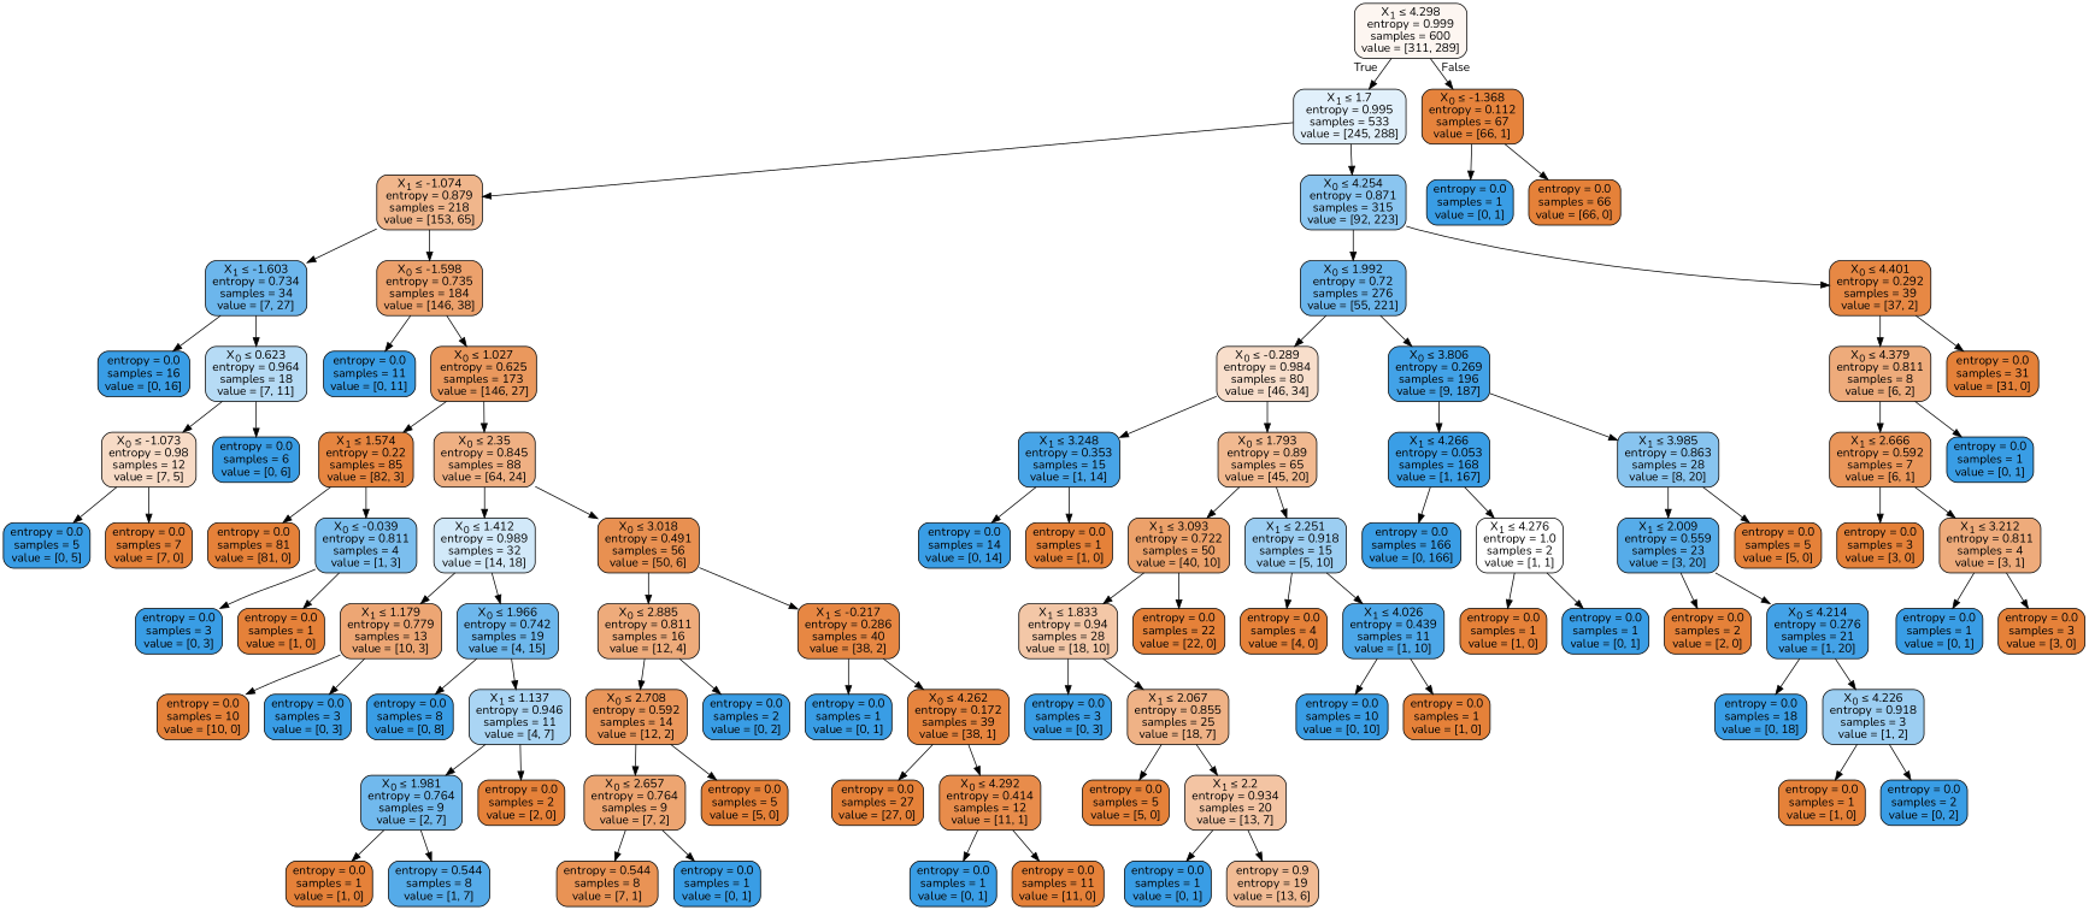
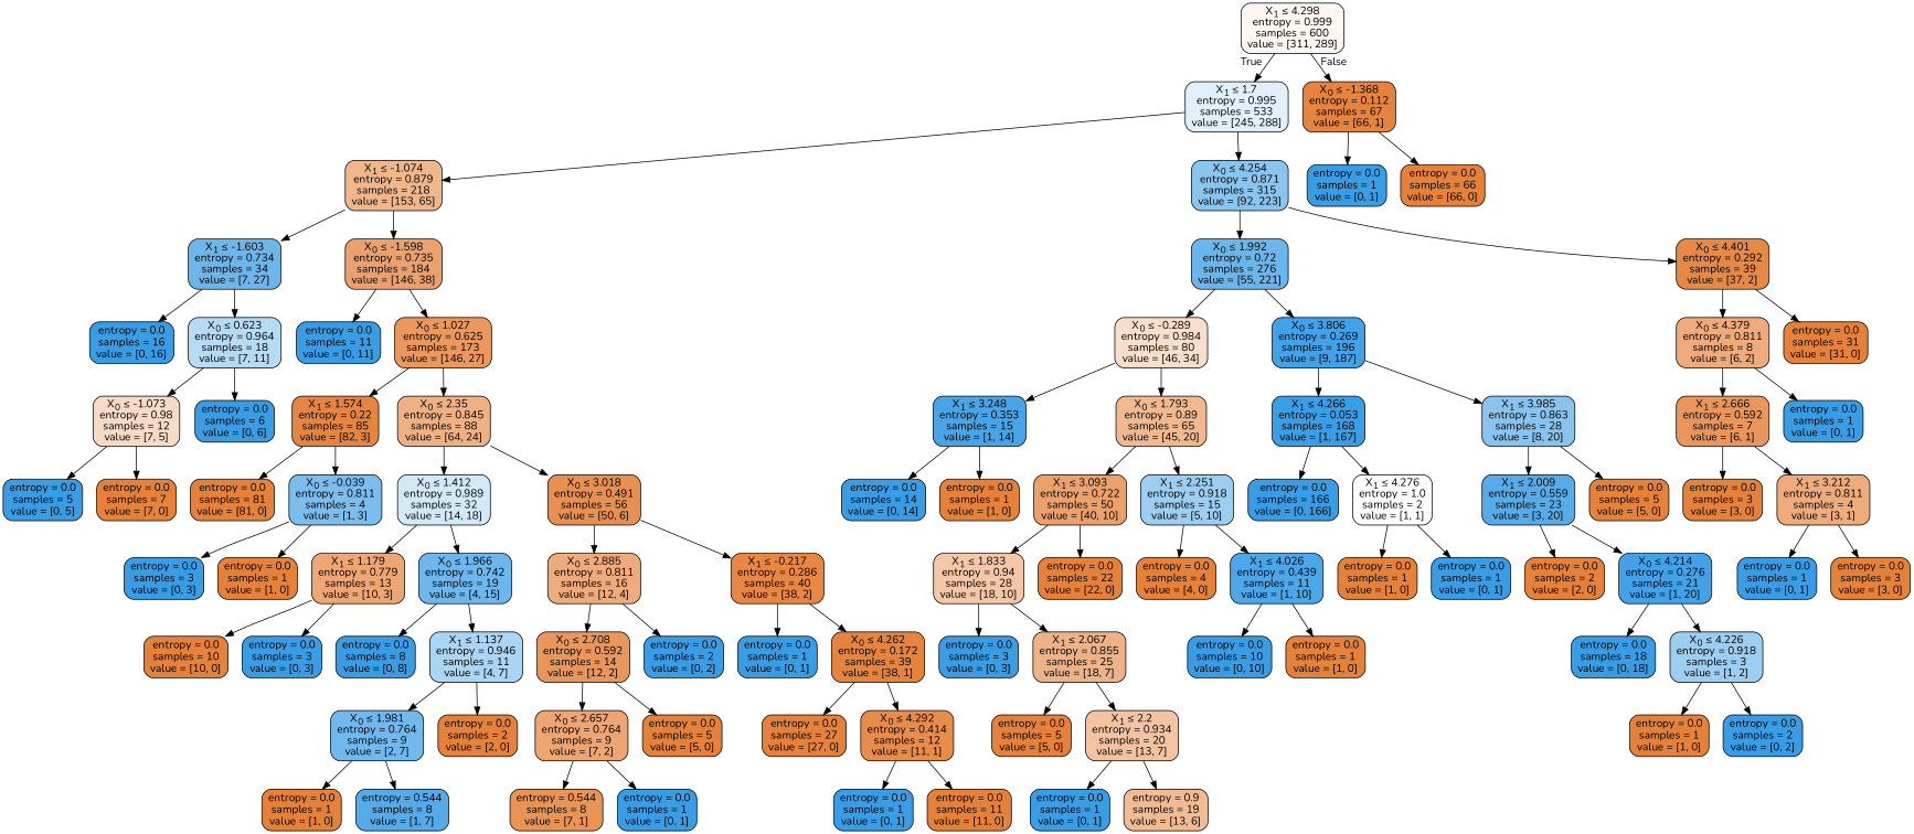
  digraph {
    fontname=Nunito
    node [color=black fillcolor="#399de5ff" fontname=Nunito shape=box style="filled, rounded"]
    edge [fontname=Nunito]
    n1 [fillcolor="#e5813912" label=<X<SUB>1</SUB> &le; 4.298<br/>entropy = 0.999<br/>samples = 600<br/>value = [311, 289]>]
    n2 [fillcolor="#399de526" label=<X<SUB>1</SUB> &le; 1.7<br/>entropy = 0.995<br/>samples = 533<br/>value = [245, 288]>]
    n3 [fillcolor="#e58139fb" label=<X<SUB>0</SUB> &le; -1.368<br/>entropy = 0.112<br/>samples = 67<br/>value = [66, 1]>]
    n4 [fillcolor="#e5813993" label=<X<SUB>1</SUB> &le; -1.074<br/>entropy = 0.879<br/>samples = 218<br/>value = [153, 65]>]
    n5 [fillcolor="#399de596" label=<X<SUB>0</SUB> &le; 4.254<br/>entropy = 0.871<br/>samples = 315<br/>value = [92, 223]>]
    n6 [fillcolor="#399de5bd" label=<X<SUB>1</SUB> &le; -1.603<br/>entropy = 0.734<br/>samples = 34<br/>value = [7, 27]>]
    n7 [fillcolor="#e58139bd" label=<X<SUB>0</SUB> &le; -1.598<br/>entropy = 0.735<br/>samples = 184<br/>value = [146, 38]>]
    n8 [label=<entropy = 0.0<br/>samples = 16<br/>value = [0, 16]>]
    n9 [fillcolor="#399de55d" label=<X<SUB>0</SUB> &le; 0.623<br/>entropy = 0.964<br/>samples = 18<br/>value = [7, 11]>]
    n10 [fillcolor="#e5813949" label=<X<SUB>0</SUB> &le; -1.073<br/>entropy = 0.98<br/>samples = 12<br/>value = [7, 5]>]
    n11 [label=<entropy = 0.0<br/>samples = 6<br/>value = [0, 6]>]
    n12 [label=<entropy = 0.0<br/>samples = 5<br/>value = [0, 5]>]
    n13 [fillcolor="#e58139ff" label=<entropy = 0.0<br/>samples = 7<br/>value = [7, 0]>]
    n14 [label=<entropy = 0.0<br/>samples = 11<br/>value = [0, 11]>]
    n15 [fillcolor="#e58139d0" label=<X<SUB>0</SUB> &le; 1.027<br/>entropy = 0.625<br/>samples = 173<br/>value = [146, 27]>]
    n16 [fillcolor="#e58139f6" label=<X<SUB>1</SUB> &le; 1.574<br/>entropy = 0.22<br/>samples = 85<br/>value = [82, 3]>]
    n17 [fillcolor="#e581399f" label=<X<SUB>0</SUB> &le; 2.35<br/>entropy = 0.845<br/>samples = 88<br/>value = [64, 24]>]
    n18 [fillcolor="#e58139ff" label=<entropy = 0.0<br/>samples = 81<br/>value = [81, 0]>]
    n19 [fillcolor="#399de5aa" label=<X<SUB>0</SUB> &le; -0.039<br/>entropy = 0.811<br/>samples = 4<br/>value = [1, 3]>]
    n20 [label=<entropy = 0.0<br/>samples = 3<br/>value = [0, 3]>]
    n21 [fillcolor="#e58139ff" label=<entropy = 0.0<br/>samples = 1<br/>value = [1, 0]>]
    n22 [fillcolor="#399de539" label=<X<SUB>0</SUB> &le; 1.412<br/>entropy = 0.989<br/>samples = 32<br/>value = [14, 18]>]
    n23 [fillcolor="#e58139e0" label=<X<SUB>0</SUB> &le; 3.018<br/>entropy = 0.491<br/>samples = 56<br/>value = [50, 6]>]
    n24 [fillcolor="#e58139b3" label=<X<SUB>1</SUB> &le; 1.179<br/>entropy = 0.779<br/>samples = 13<br/>value = [10, 3]>]
    n25 [fillcolor="#399de5bb" label=<X<SUB>0</SUB> &le; 1.966<br/>entropy = 0.742<br/>samples = 19<br/>value = [4, 15]>]
    n26 [fillcolor="#e58139ff" label=<entropy = 0.0<br/>samples = 10<br/>value = [10, 0]>]
    n27 [label=<entropy = 0.0<br/>samples = 3<br/>value = [0, 3]>]
    n28 [label=<entropy = 0.0<br/>samples = 8<br/>value = [0, 8]>]
    n29 [fillcolor="#399de56d" label=<X<SUB>1</SUB> &le; 1.137<br/>entropy = 0.946<br/>samples = 11<br/>value = [4, 7]>]
    n30 [fillcolor="#399de5b6" label=<X<SUB>0</SUB> &le; 1.981<br/>entropy = 0.764<br/>samples = 9<br/>value = [2, 7]>]
    n31 [fillcolor="#e58139ff" label=<entropy = 0.0<br/>samples = 2<br/>value = [2, 0]>]
    n32 [fillcolor="#e58139ff" label=<entropy = 0.0<br/>samples = 1<br/>value = [1, 0]>]
    n33 [fillcolor="#399de5db" label=<entropy = 0.544<br/>samples = 8<br/>value = [1, 7]>]
    n34 [fillcolor="#e58139aa" label=<X<SUB>0</SUB> &le; 2.885<br/>entropy = 0.811<br/>samples = 16<br/>value = [12, 4]>]
    n35 [fillcolor="#e58139f2" label=<X<SUB>1</SUB> &le; -0.217<br/>entropy = 0.286<br/>samples = 40<br/>value = [38, 2]>]
    n36 [fillcolor="#e58139d4" label=<X<SUB>0</SUB> &le; 2.708<br/>entropy = 0.592<br/>samples = 14<br/>value = [12, 2]>]
    n37 [label=<entropy = 0.0<br/>samples = 2<br/>value = [0, 2]>]
    n38 [fillcolor="#e58139b6" label=<X<SUB>0</SUB> &le; 2.657<br/>entropy = 0.764<br/>samples = 9<br/>value = [7, 2]>]
    n39 [fillcolor="#e58139ff" label=<entropy = 0.0<br/>samples = 5<br/>value = [5, 0]>]
    n40 [fillcolor="#e58139db" label=<entropy = 0.544<br/>samples = 8<br/>value = [7, 1]>]
    n41 [label=<entropy = 0.0<br/>samples = 1<br/>value = [0, 1]>]
    n42 [label=<entropy = 0.0<br/>samples = 1<br/>value = [0, 1]>]
    n43 [fillcolor="#e58139f8" label=<X<SUB>0</SUB> &le; 4.262<br/>entropy = 0.172<br/>samples = 39<br/>value = [38, 1]>]
    n44 [fillcolor="#e58139ff" label=<entropy = 0.0<br/>samples = 27<br/>value = [27, 0]>]
    n45 [fillcolor="#e58139e8" label=<X<SUB>0</SUB> &le; 4.292<br/>entropy = 0.414<br/>samples = 12<br/>value = [11, 1]>]
    n46 [label=<entropy = 0.0<br/>samples = 1<br/>value = [0, 1]>]
    n47 [fillcolor="#e58139ff" label=<entropy = 0.0<br/>samples = 11<br/>value = [11, 0]>]
    n48 [fillcolor="#399de5c0" label=<X<SUB>0</SUB> &le; 1.992<br/>entropy = 0.72<br/>samples = 276<br/>value = [55, 221]>]
    n49 [fillcolor="#e58139f1" label=<X<SUB>0</SUB> &le; 4.401<br/>entropy = 0.292<br/>samples = 39<br/>value = [37, 2]>]
    n50 [fillcolor="#e5813943" label=<X<SUB>0</SUB> &le; -0.289<br/>entropy = 0.984<br/>samples = 80<br/>value = [46, 34]>]
    n51 [fillcolor="#399de5f3" label=<X<SUB>0</SUB> &le; 3.806<br/>entropy = 0.269<br/>samples = 196<br/>value = [9, 187]>]
    n52 [fillcolor="#399de5ed" label=<X<SUB>1</SUB> &le; 3.248<br/>entropy = 0.353<br/>samples = 15<br/>value = [1, 14]>]
    n53 [fillcolor="#e581398e" label=<X<SUB>0</SUB> &le; 1.793<br/>entropy = 0.89<br/>samples = 65<br/>value = [45, 20]>]
    n54 [label=<entropy = 0.0<br/>samples = 14<br/>value = [0, 14]>]
    n55 [fillcolor="#e58139ff" label=<entropy = 0.0<br/>samples = 1<br/>value = [1, 0]>]
    n56 [fillcolor="#e58139bf" label=<X<SUB>1</SUB> &le; 3.093<br/>entropy = 0.722<br/>samples = 50<br/>value = [40, 10]>]
    n57 [fillcolor="#399de57f" label=<X<SUB>1</SUB> &le; 2.251<br/>entropy = 0.918<br/>samples = 15<br/>value = [5, 10]>]
    n58 [fillcolor="#e5813971" label=<X<SUB>1</SUB> &le; 1.833<br/>entropy = 0.94<br/>samples = 28<br/>value = [18, 10]>]
    n59 [fillcolor="#e58139ff" label=<entropy = 0.0<br/>samples = 22<br/>value = [22, 0]>]
    n60 [label=<entropy = 0.0<br/>samples = 3<br/>value = [0, 3]>]
    n61 [fillcolor="#e581399c" label=<X<SUB>1</SUB> &le; 2.067<br/>entropy = 0.855<br/>samples = 25<br/>value = [18, 7]>]
    n62 [fillcolor="#e58139ff" label=<entropy = 0.0<br/>samples = 5<br/>value = [5, 0]>]
    n63 [fillcolor="#e5813976" label=<X<SUB>1</SUB> &le; 2.2<br/>entropy = 0.934<br/>samples = 20<br/>value = [13, 7]>]
    n64 [label=<entropy = 0.0<br/>samples = 1<br/>value = [0, 1]>]
-   n65 [fillcolor="#e5813989" label=<entropy = 0.9<br/>entropy = 19<br/>value = [13, 6]>]
+   n65 [fillcolor="#e5813989" label=<entropy = 0.9<br/>samples = 19<br/>value = [13, 6]>]
    n66 [fillcolor="#e58139ff" label=<entropy = 0.0<br/>samples = 4<br/>value = [4, 0]>]
    n67 [fillcolor="#399de5e6" label=<X<SUB>1</SUB> &le; 4.026<br/>entropy = 0.439<br/>samples = 11<br/>value = [1, 10]>]
    n68 [label=<entropy = 0.0<br/>samples = 10<br/>value = [0, 10]>]
    n69 [fillcolor="#e58139ff" label=<entropy = 0.0<br/>samples = 1<br/>value = [1, 0]>]
    n70 [fillcolor="#399de5fd" label=<X<SUB>1</SUB> &le; 4.266<br/>entropy = 0.053<br/>samples = 168<br/>value = [1, 167]>]
    n71 [fillcolor="#399de599" label=<X<SUB>1</SUB> &le; 3.985<br/>entropy = 0.863<br/>samples = 28<br/>value = [8, 20]>]
    n72 [label=<entropy = 0.0<br/>samples = 166<br/>value = [0, 166]>]
    n73 [fillcolor="#e5813900" label=<X<SUB>1</SUB> &le; 4.276<br/>entropy = 1.0<br/>samples = 2<br/>value = [1, 1]>]
    n74 [fillcolor="#e58139ff" label=<entropy = 0.0<br/>samples = 1<br/>value = [1, 0]>]
    n75 [label=<entropy = 0.0<br/>samples = 1<br/>value = [0, 1]>]
    n76 [fillcolor="#399de5d9" label=<X<SUB>1</SUB> &le; 2.009<br/>entropy = 0.559<br/>samples = 23<br/>value = [3, 20]>]
    n77 [fillcolor="#e58139ff" label=<entropy = 0.0<br/>samples = 5<br/>value = [5, 0]>]
    n78 [fillcolor="#e58139ff" label=<entropy = 0.0<br/>samples = 2<br/>value = [2, 0]>]
    n79 [fillcolor="#399de5f2" label=<X<SUB>0</SUB> &le; 4.214<br/>entropy = 0.276<br/>samples = 21<br/>value = [1, 20]>]
    n80 [label=<entropy = 0.0<br/>samples = 18<br/>value = [0, 18]>]
    n81 [fillcolor="#399de57f" label=<X<SUB>0</SUB> &le; 4.226<br/>entropy = 0.918<br/>samples = 3<br/>value = [1, 2]>]
    n82 [fillcolor="#e58139ff" label=<entropy = 0.0<br/>samples = 1<br/>value = [1, 0]>]
    n83 [label=<entropy = 0.0<br/>samples = 2<br/>value = [0, 2]>]
    n84 [fillcolor="#e58139aa" label=<X<SUB>0</SUB> &le; 4.379<br/>entropy = 0.811<br/>samples = 8<br/>value = [6, 2]>]
    n85 [fillcolor="#e58139ff" label=<entropy = 0.0<br/>samples = 31<br/>value = [31, 0]>]
    n86 [fillcolor="#e58139d4" label=<X<SUB>1</SUB> &le; 2.666<br/>entropy = 0.592<br/>samples = 7<br/>value = [6, 1]>]
    n87 [label=<entropy = 0.0<br/>samples = 1<br/>value = [0, 1]>]
    n88 [fillcolor="#e58139ff" label=<entropy = 0.0<br/>samples = 3<br/>value = [3, 0]>]
    n89 [fillcolor="#e58139aa" label=<X<SUB>1</SUB> &le; 3.212<br/>entropy = 0.811<br/>samples = 4<br/>value = [3, 1]>]
    n90 [label=<entropy = 0.0<br/>samples = 1<br/>value = [0, 1]>]
    n91 [fillcolor="#e58139ff" label=<entropy = 0.0<br/>samples = 3<br/>value = [3, 0]>]
    n92 [label=<entropy = 0.0<br/>samples = 1<br/>value = [0, 1]>]
    n93 [fillcolor="#e58139ff" label=<entropy = 0.0<br/>samples = 66<br/>value = [66, 0]>]
    n1 -> n2 [headlabel=True labelangle=45 labeldistance=2.5]
    n1 -> n3 [headlabel=False labelangle=-45 labeldistance=2.5]
    n2 -> n4
    n2 -> n5
    n3 -> n92
    n3 -> n93
    n4 -> n6
    n4 -> n7
    n5 -> n48
    n5 -> n49
    n6 -> n8
    n6 -> n9
    n7 -> n14
    n7 -> n15
    n9 -> n10
    n9 -> n11
    n10 -> n12
    n10 -> n13
    n15 -> n16
    n15 -> n17
    n16 -> n18
    n16 -> n19
    n17 -> n22
    n17 -> n23
    n19 -> n20
    n19 -> n21
    n22 -> n24
    n22 -> n25
    n23 -> n34
    n23 -> n35
    n24 -> n26
    n24 -> n27
    n25 -> n28
    n25 -> n29
    n29 -> n30
    n29 -> n31
    n30 -> n32
    n30 -> n33
    n34 -> n36
    n34 -> n37
    n35 -> n42
    n35 -> n43
    n36 -> n38
    n36 -> n39
    n38 -> n40
    n38 -> n41
    n43 -> n44
    n43 -> n45
    n45 -> n46
    n45 -> n47
    n48 -> n50
    n48 -> n51
    n49 -> n84
    n49 -> n85
    n50 -> n52
    n50 -> n53
    n51 -> n70
    n51 -> n71
    n52 -> n54
    n52 -> n55
    n53 -> n56
    n53 -> n57
    n56 -> n58
    n56 -> n59
    n57 -> n66
    n57 -> n67
    n58 -> n60
    n58 -> n61
    n61 -> n62
    n61 -> n63
    n63 -> n64
    n63 -> n65
    n67 -> n68
    n67 -> n69
    n70 -> n72
    n70 -> n73
    n71 -> n76
    n71 -> n77
    n73 -> n74
    n73 -> n75
    n76 -> n78
    n76 -> n79
    n79 -> n80
    n79 -> n81
    n81 -> n82
    n81 -> n83
    n84 -> n86
    n84 -> n87
    n86 -> n88
    n86 -> n89
    n89 -> n90
    n89 -> n91
  }
